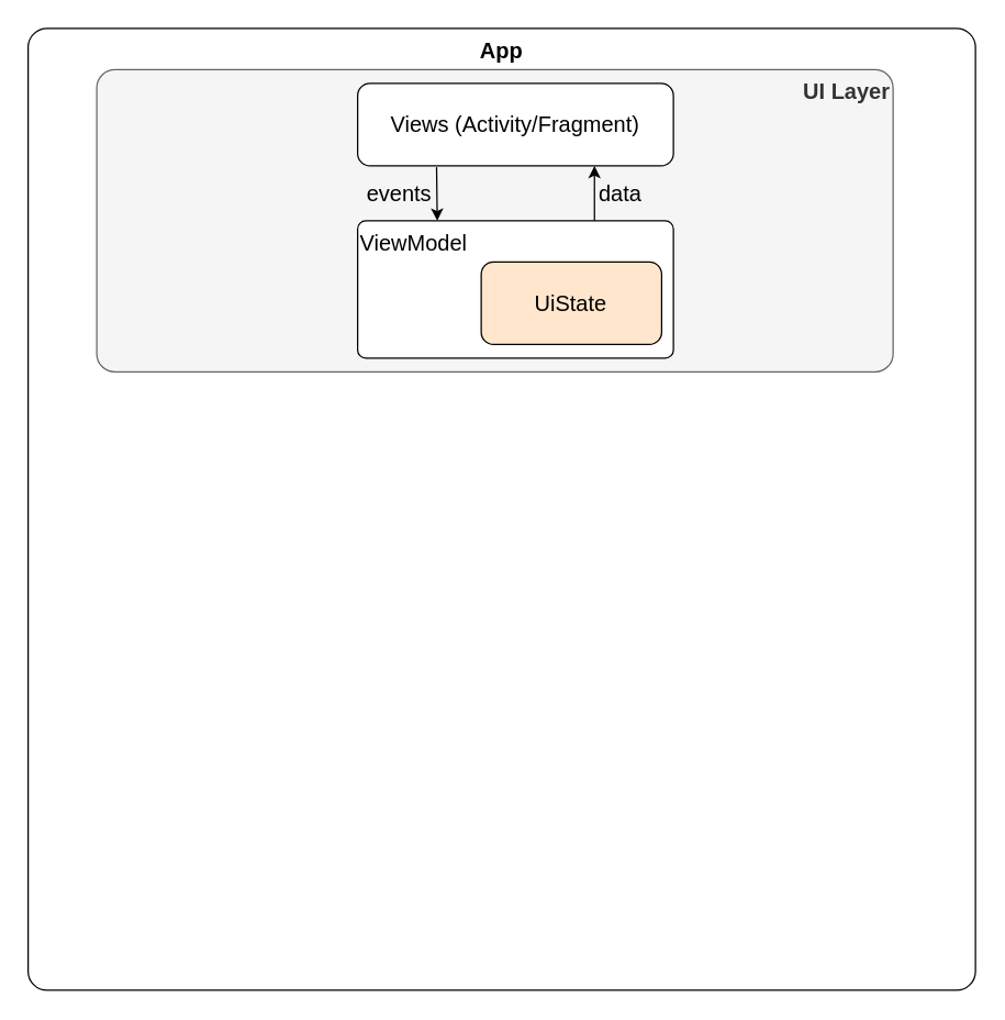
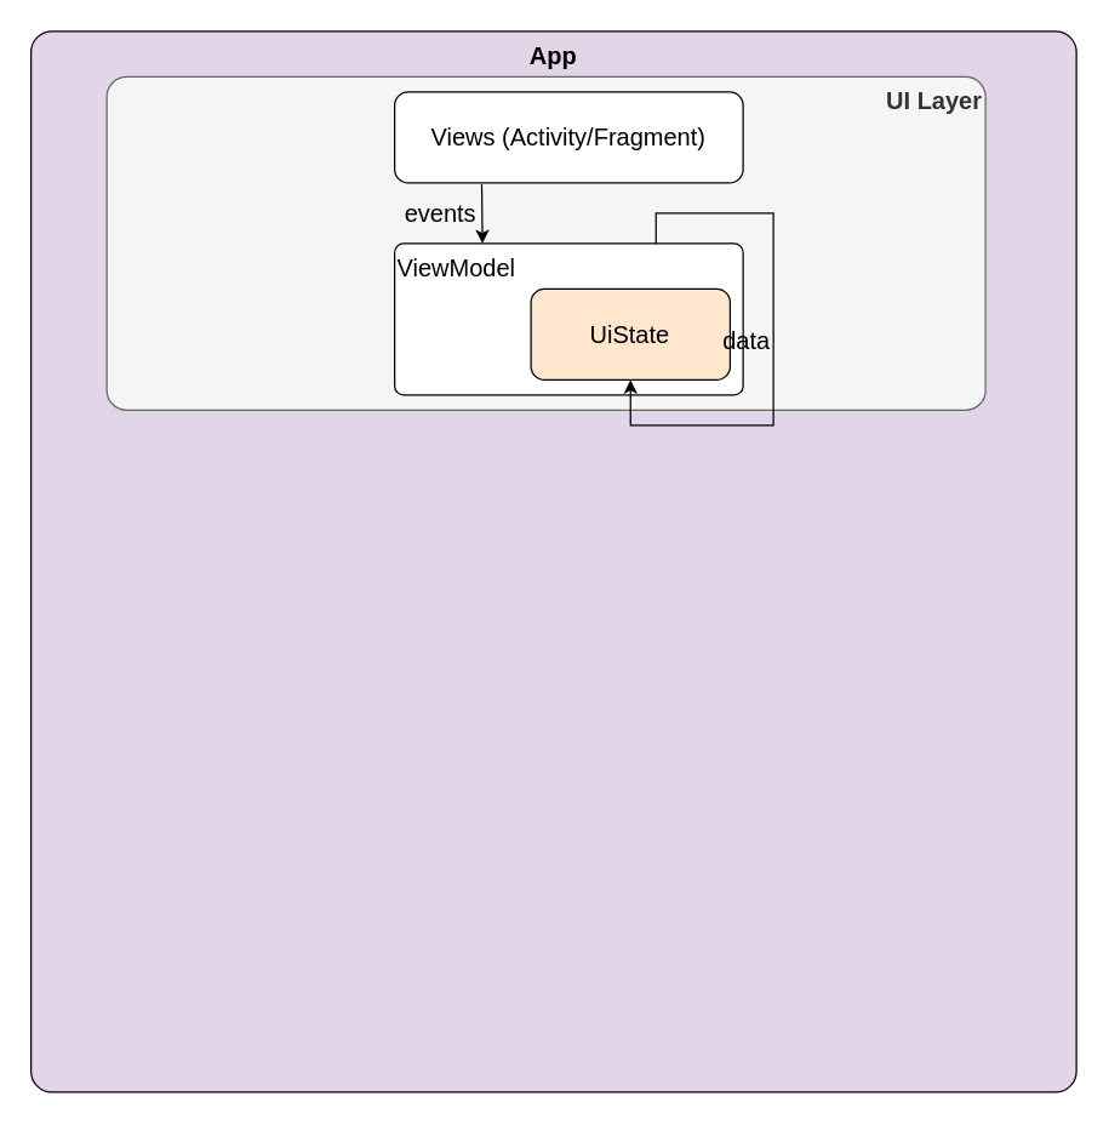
  <mxCell id="0" />
  <mxCell id="1" parent="0" />
- <mxCell id="2" value="&lt;span style=&quot;font-size: 16px;&quot;&gt;&lt;b&gt;App&lt;/b&gt;&lt;/span&gt;" style="rounded=1;whiteSpace=wrap;html=1;verticalAlign=top;arcSize=2;" vertex="1" parent="1"><mxGeometry x="20" y="20" width="690" height="700" as="geometry" /></mxCell>
+ <mxCell id="2" value="&lt;span style=&quot;font-size: 16px;&quot;&gt;&lt;b&gt;App&lt;/b&gt;&lt;/span&gt;" style="rounded=1;whiteSpace=wrap;html=1;verticalAlign=top;arcSize=2;fillColor=#e1d5e7;" vertex="1" parent="1"><mxGeometry x="20" y="20" width="690" height="700" as="geometry" /></mxCell>
  <mxCell id="3" value="UI Layer" style="rounded=1;whiteSpace=wrap;html=1;fontSize=16;fontStyle=1;align=right;verticalAlign=top;arcSize=6;fillColor=#f5f5f5;fontColor=#333333;strokeColor=#666666;" vertex="1" parent="1"><mxGeometry x="70" y="50" width="580" height="220" as="geometry" /></mxCell>
  <mxCell id="4" value="" style="group" vertex="1" connectable="0" parent="1"><mxGeometry x="260" y="160" width="230" height="100" as="geometry" /></mxCell>
  <mxCell id="5" value="ViewModel" style="rounded=1;whiteSpace=wrap;html=1;fontSize=16;verticalAlign=top;align=left;arcSize=6;" vertex="1" parent="4"><mxGeometry width="230.0" height="100" as="geometry" /></mxCell>
  <mxCell id="6" value="UiState" style="rounded=1;whiteSpace=wrap;html=1;fontSize=16;fillColor=#ffe6cc;" vertex="1" parent="4"><mxGeometry x="89.996" y="30" width="131.429" height="60" as="geometry" /></mxCell>
  <mxCell id="7" value="events" style="edgeStyle=orthogonalEdgeStyle;rounded=0;orthogonalLoop=1;jettySize=auto;html=1;exitX=0.25;exitY=1;exitDx=0;exitDy=0;fontSize=16;labelBackgroundColor=none;" edge="1" parent="1"><mxGeometry x="-0.013" y="-28" relative="1" as="geometry"><mxPoint x="317.5" y="121" as="sourcePoint" /><mxPoint x="318" y="160" as="targetPoint" /><mxPoint as="offset" /></mxGeometry></mxCell>
  <mxCell id="8" value="Views (Activity/Fragment)" style="rounded=1;whiteSpace=wrap;html=1;fontSize=16;" vertex="1" parent="1"><mxGeometry x="260" y="60" width="230" height="60" as="geometry" /></mxCell>
- <mxCell id="9" value="data" style="edgeStyle=orthogonalEdgeStyle;rounded=0;orthogonalLoop=1;jettySize=auto;html=1;exitX=0.75;exitY=0;exitDx=0;exitDy=0;entryX=0.75;entryY=1;entryDx=0;entryDy=0;labelBackgroundColor=none;fontSize=16;" edge="1" parent="1" source="5" target="8"><mxGeometry y="-18" relative="1" as="geometry"><mxPoint as="offset" /></mxGeometry></mxCell>
+ <mxCell id="9" value="data" style="edgeStyle=orthogonalEdgeStyle;rounded=0;orthogonalLoop=1;jettySize=auto;html=1;exitX=0.75;exitY=0;exitDx=0;exitDy=0;labelBackgroundColor=none;fontSize=16;" edge="1" parent="1" source="5" target="6"><mxGeometry y="-18" relative="1" as="geometry"><mxPoint as="offset" /></mxGeometry></mxCell>
